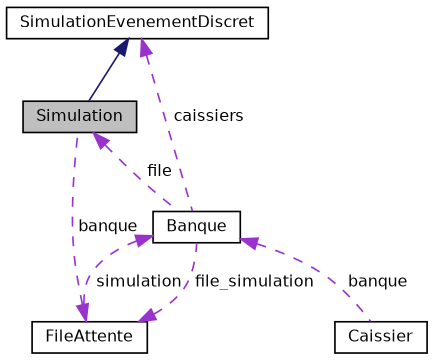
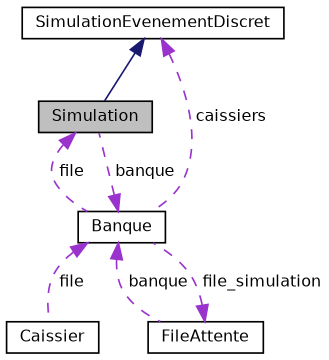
  digraph {
    node [color=black fillcolor=white fontname=Helvetica fontsize=10 shape=record style=filled]
    edge [color=darkorchid3 dir=back fontname=Helvetica fontsize=10 labelfontname=Helvetica labelfontsize=10 style=dashed]
    n1 [fillcolor=grey75 fontcolor=black height=0.2 label=Simulation width=0.4]
    n2 [height=0.2 label=Banque width=0.4]
    n3 [height=0.2 label=Caissier width=0.4]
    n4 [height=0.2 label=FileAttente width=0.4]
    n5 [height=0.2 label=SimulationEvenementDiscret width=0.4]
    n1 -> n2 [label=" file"]
-   n4 -> n1 [label=" banque"]
-   n2 -> n3 [label=" banque"]
-   n2 -> n4 [label=" simulation"]
+   n2 -> n1 [label=" banque"]
+   n2 -> n3 [label=" file"]
+   n2 -> n4 [label=" banque"]
    n4 -> n2 [label=" file_simulation"]
    n5 -> n1 [color=midnightblue style=solid]
    n5 -> n2 [label=" caissiers"]
  }
